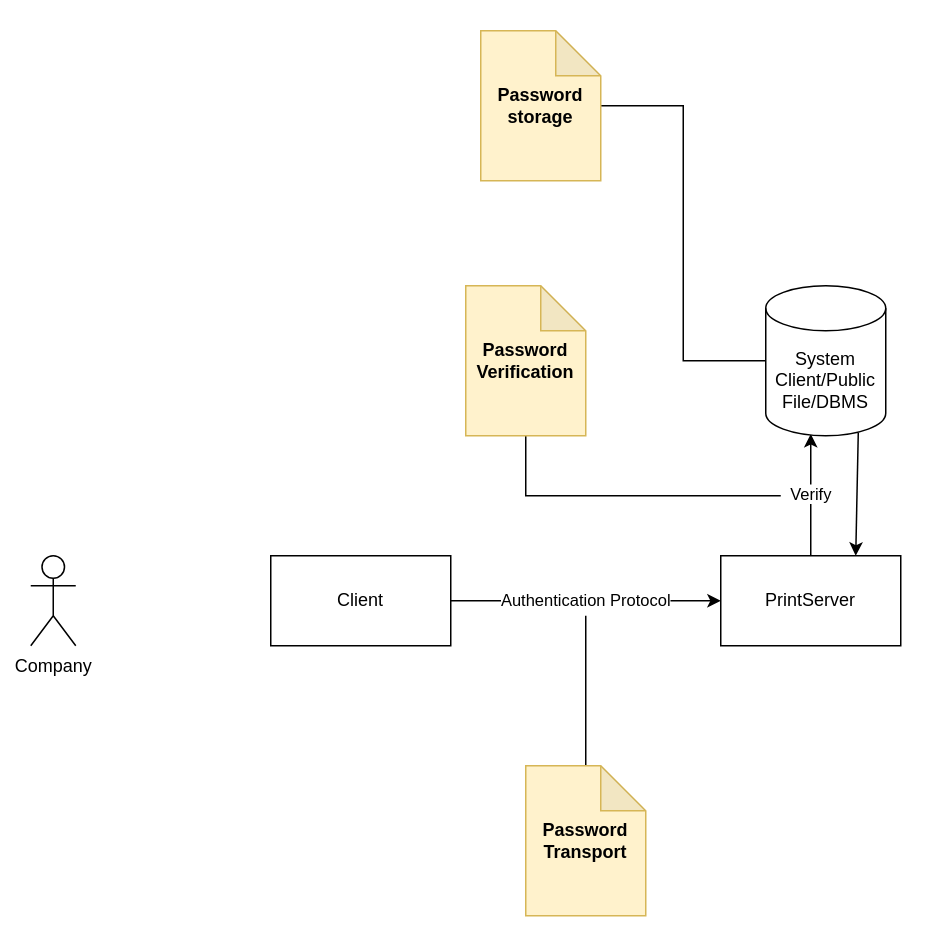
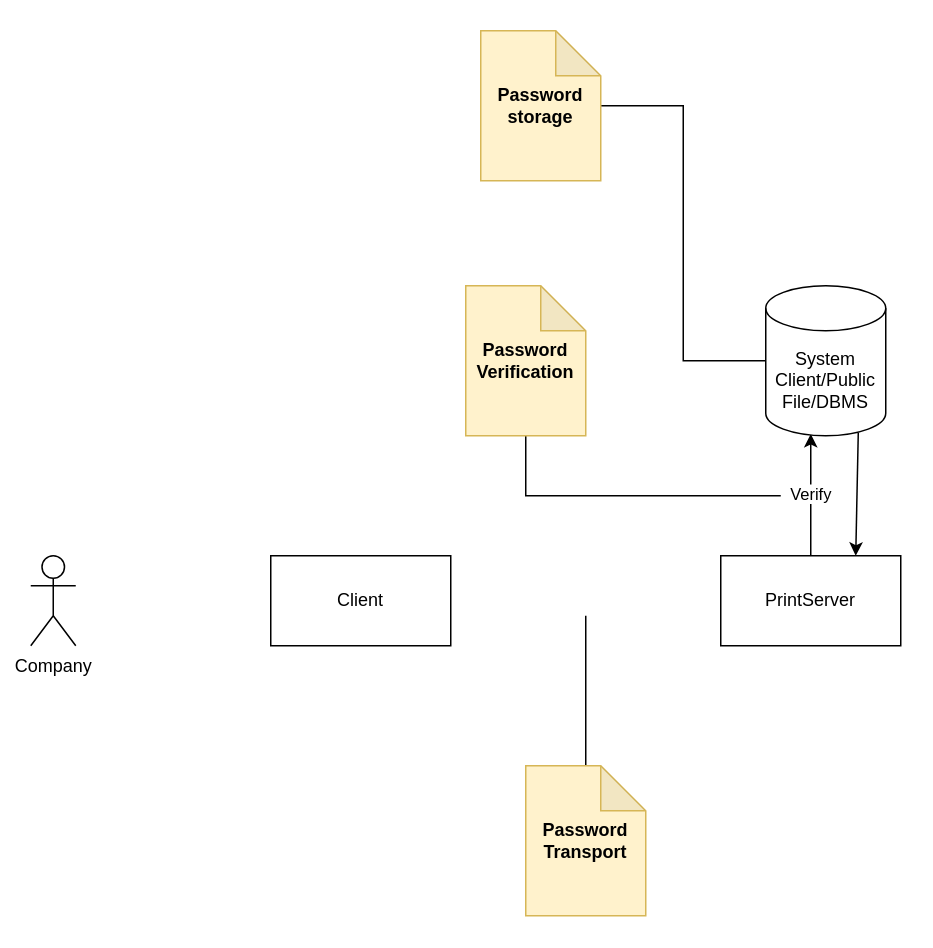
  <mxCell id="0" />
  <mxCell id="1" parent="0" />
  <mxCell id="2" value="Company" style="shape=umlActor;verticalLabelPosition=bottom;verticalAlign=top;html=1;outlineConnect=0;" vertex="1" parent="1"><mxGeometry x="20" y="370" width="30" height="60" as="geometry" /></mxCell>
- <mxCell id="3" value="Authentication Protocol" style="edgeStyle=orthogonalEdgeStyle;rounded=0;orthogonalLoop=1;jettySize=auto;html=1;" edge="1" parent="1" source="4" target="6"><mxGeometry relative="1" as="geometry" /></mxCell>
  <mxCell id="4" value="Client" style="rounded=0;whiteSpace=wrap;html=1;" vertex="1" parent="1"><mxGeometry x="180" y="370" width="120" height="60" as="geometry" /></mxCell>
  <mxCell id="5" value="Verify" style="edgeStyle=orthogonalEdgeStyle;rounded=0;orthogonalLoop=1;jettySize=auto;html=1;entryX=0.375;entryY=0.988;entryDx=0;entryDy=0;entryPerimeter=0;" edge="1" parent="1" source="6" target="8"><mxGeometry relative="1" as="geometry"><mxPoint x="540" y="300" as="targetPoint" /></mxGeometry></mxCell>
  <mxCell id="6" value="PrintServer" style="rounded=0;whiteSpace=wrap;html=1;" vertex="1" parent="1"><mxGeometry x="480" y="370" width="120" height="60" as="geometry" /></mxCell>
  <mxCell id="7" value="" style="endArrow=classic;html=1;exitX=0.771;exitY=0.98;exitDx=0;exitDy=0;entryX=0.75;entryY=0;entryDx=0;entryDy=0;exitPerimeter=0;" edge="1" parent="1" source="8" target="6"><mxGeometry width="50" height="50" relative="1" as="geometry"><mxPoint x="570" y="300" as="sourcePoint" /><mxPoint x="690" y="330" as="targetPoint" /></mxGeometry></mxCell>
  <mxCell id="8" value="&lt;span&gt;System Client/Public File/DBMS&lt;/span&gt;" style="shape=cylinder3;whiteSpace=wrap;html=1;boundedLbl=1;backgroundOutline=1;size=15;" vertex="1" parent="1"><mxGeometry x="510" y="190" width="80" height="100" as="geometry" /></mxCell>
  <mxCell id="9" style="edgeStyle=orthogonalEdgeStyle;rounded=0;orthogonalLoop=1;jettySize=auto;html=1;entryX=0;entryY=0.5;entryDx=0;entryDy=0;entryPerimeter=0;endArrow=none;endFill=0;" edge="1" parent="1" source="10" target="8"><mxGeometry relative="1" as="geometry" /></mxCell>
  <mxCell id="10" value="&lt;b&gt;Password storage&lt;/b&gt;" style="shape=note;whiteSpace=wrap;html=1;backgroundOutline=1;darkOpacity=0.05;fillColor=#fff2cc;strokeColor=#d6b656;" vertex="1" parent="1"><mxGeometry x="320" y="20" width="80" height="100" as="geometry" /></mxCell>
  <mxCell id="11" style="edgeStyle=orthogonalEdgeStyle;rounded=0;orthogonalLoop=1;jettySize=auto;html=1;endArrow=none;endFill=0;" edge="1" parent="1" source="12"><mxGeometry relative="1" as="geometry"><mxPoint x="520" y="330" as="targetPoint" /><Array as="points"><mxPoint x="350" y="330" /></Array></mxGeometry></mxCell>
  <mxCell id="12" value="&lt;b&gt;Password Verification&lt;/b&gt;" style="shape=note;whiteSpace=wrap;html=1;backgroundOutline=1;darkOpacity=0.05;fillColor=#fff2cc;strokeColor=#d6b656;" vertex="1" parent="1"><mxGeometry x="310" y="190" width="80" height="100" as="geometry" /></mxCell>
  <mxCell id="13" style="edgeStyle=orthogonalEdgeStyle;rounded=0;orthogonalLoop=1;jettySize=auto;html=1;endArrow=none;endFill=0;" edge="1" parent="1" source="14"><mxGeometry relative="1" as="geometry"><mxPoint x="390" y="410" as="targetPoint" /></mxGeometry></mxCell>
  <mxCell id="14" value="&lt;b&gt;Password Transport&lt;/b&gt;" style="shape=note;whiteSpace=wrap;html=1;backgroundOutline=1;darkOpacity=0.05;fillColor=#fff2cc;strokeColor=#d6b656;" vertex="1" parent="1"><mxGeometry x="350" y="510" width="80" height="100" as="geometry" /></mxCell>
